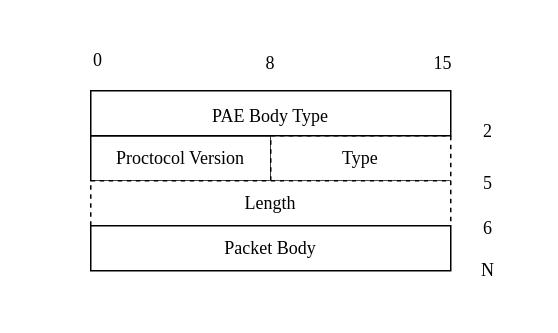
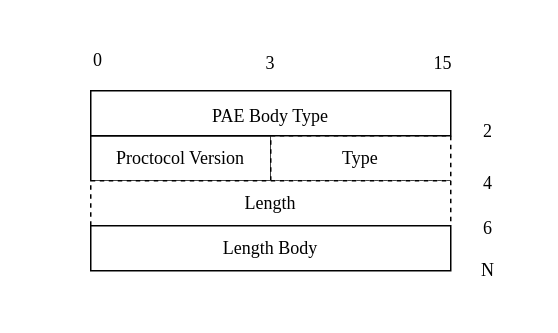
  <mxCell id="0" />
  <mxCell id="1" parent="0" />
  <mxCell id="2" value="&lt;font style=&quot;font-size: 12px;&quot;&gt;0&lt;/font&gt;" style="rounded=1;whiteSpace=wrap;html=1;strokeColor=none;fontFamily=Times New Roman;" parent="1" vertex="1"><mxGeometry x="20" y="20" width="90" height="40" as="geometry" /></mxCell>
- <mxCell id="3" value="&lt;font style=&quot;font-size: 12px;&quot;&gt;8&lt;/font&gt;" style="rounded=1;whiteSpace=wrap;html=1;strokeColor=none;fontSize=15;fontFamily=Times New Roman;" parent="1" vertex="1"><mxGeometry x="135" y="20" width="90" height="40" as="geometry" /></mxCell>
+ <mxCell id="3" value="&lt;font style=&quot;font-size: 12px;&quot;&gt;3&lt;/font&gt;" style="rounded=1;whiteSpace=wrap;html=1;strokeColor=none;fontSize=15;fontFamily=Times New Roman;" parent="1" vertex="1"><mxGeometry x="135" y="20" width="90" height="40" as="geometry" /></mxCell>
  <mxCell id="4" value="&lt;font style=&quot;font-size: 12px;&quot;&gt;15&lt;/font&gt;" style="rounded=1;whiteSpace=wrap;html=1;strokeColor=none;fontSize=15;fontFamily=Times New Roman;" parent="1" vertex="1"><mxGeometry x="250" y="20" width="90" height="40" as="geometry" /></mxCell>
- <mxCell id="5" value="&lt;font style=&quot;font-size: 12px;&quot;&gt;5&lt;/font&gt;" style="rounded=1;whiteSpace=wrap;html=1;strokeColor=none;fontSize=16;fontFamily=Times New Roman;" parent="1" vertex="1"><mxGeometry x="300" y="100" width="50" height="40" as="geometry" /></mxCell>
+ <mxCell id="5" value="&lt;font style=&quot;font-size: 12px;&quot;&gt;4&lt;/font&gt;" style="rounded=1;whiteSpace=wrap;html=1;strokeColor=none;fontSize=16;fontFamily=Times New Roman;" parent="1" vertex="1"><mxGeometry x="300" y="100" width="50" height="40" as="geometry" /></mxCell>
  <mxCell id="6" value="&lt;font style=&quot;font-size: 12px;&quot;&gt;2&lt;/font&gt;" style="rounded=1;whiteSpace=wrap;html=1;strokeColor=none;fontSize=15;fontFamily=Times New Roman;" parent="1" vertex="1"><mxGeometry x="300" y="70" width="50" height="30" as="geometry" /></mxCell>
  <mxCell id="7" value="&lt;font style=&quot;font-size: 12px;&quot;&gt;6&lt;/font&gt;" style="rounded=1;whiteSpace=wrap;html=1;strokeColor=none;fontSize=16;fontFamily=Times New Roman;" parent="1" vertex="1"><mxGeometry x="300" y="130" width="50" height="40" as="geometry" /></mxCell>
  <mxCell id="8" value="&lt;font style=&quot;font-size: 12px;&quot;&gt;N&lt;/font&gt;" style="rounded=1;whiteSpace=wrap;html=1;strokeColor=none;fontFamily=Times New Roman;" parent="1" vertex="1"><mxGeometry x="300" y="160" width="50" height="40" as="geometry" /></mxCell>
  <mxCell id="9" value="&lt;font style=&quot;font-size: 12px;&quot;&gt;Proctocol Version&lt;/font&gt;" style="rounded=0;whiteSpace=wrap;html=1;fontFamily=Times New Roman;" parent="1" vertex="1"><mxGeometry x="60" y="90" width="120" height="30" as="geometry" /></mxCell>
  <mxCell id="10" value="&lt;font style=&quot;font-size: 12px;&quot;&gt;Type&lt;/font&gt;" style="rounded=0;whiteSpace=wrap;html=1;fontFamily=Times New Roman;dashed=1;" parent="1" vertex="1"><mxGeometry x="180" y="90" width="120" height="30" as="geometry" /></mxCell>
  <mxCell id="11" value="&lt;font style=&quot;font-size: 12px;&quot;&gt;PAE Body Type&lt;/font&gt;" style="rounded=0;whiteSpace=wrap;html=1;fontSize=15;fontFamily=Times New Roman;" parent="1" vertex="1"><mxGeometry x="60" y="60" width="240" height="30" as="geometry" /></mxCell>
  <mxCell id="12" value="&lt;font style=&quot;font-size: 12px;&quot;&gt;Length&lt;/font&gt;" style="rounded=0;whiteSpace=wrap;html=1;fontFamily=Times New Roman;dashed=1;" parent="1" vertex="1"><mxGeometry x="60" y="120" width="240" height="30" as="geometry" /></mxCell>
- <mxCell id="13" value="&lt;font style=&quot;font-size: 12px;&quot;&gt;Packet Body&lt;/font&gt;" style="rounded=0;whiteSpace=wrap;html=1;fontFamily=Times New Roman;" parent="1" vertex="1"><mxGeometry x="60" y="150" width="240" height="30" as="geometry" /></mxCell>
+ <mxCell id="13" value="&lt;font style=&quot;font-size: 12px;&quot;&gt;Length Body&lt;/font&gt;" style="rounded=0;whiteSpace=wrap;html=1;fontFamily=Times New Roman;" parent="1" vertex="1"><mxGeometry x="60" y="150" width="240" height="30" as="geometry" /></mxCell>
